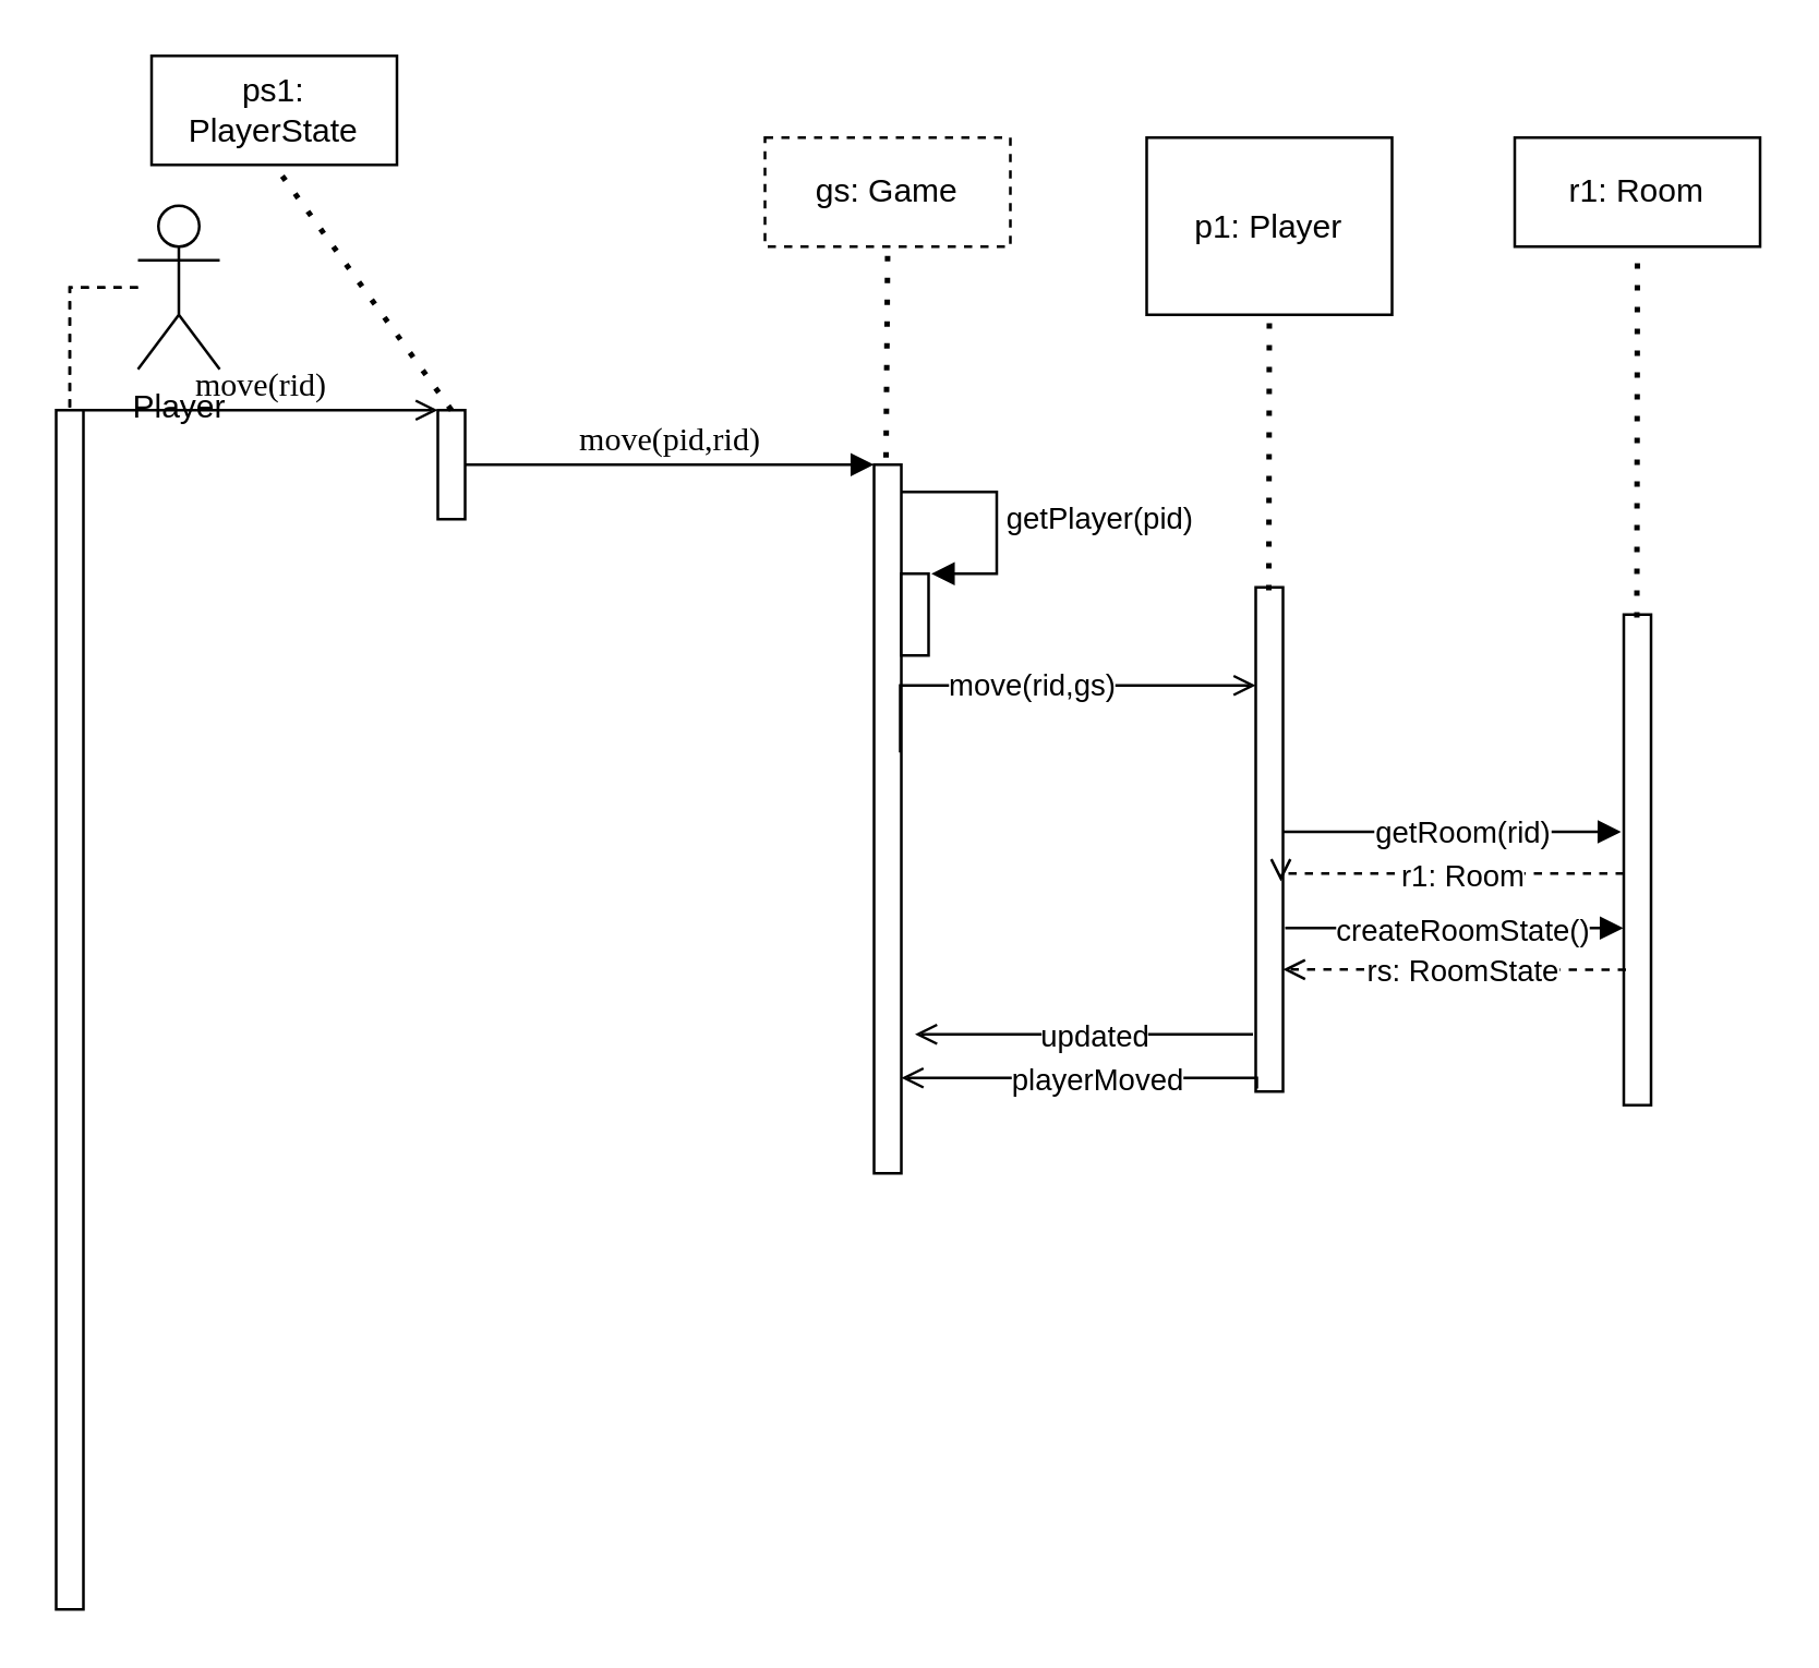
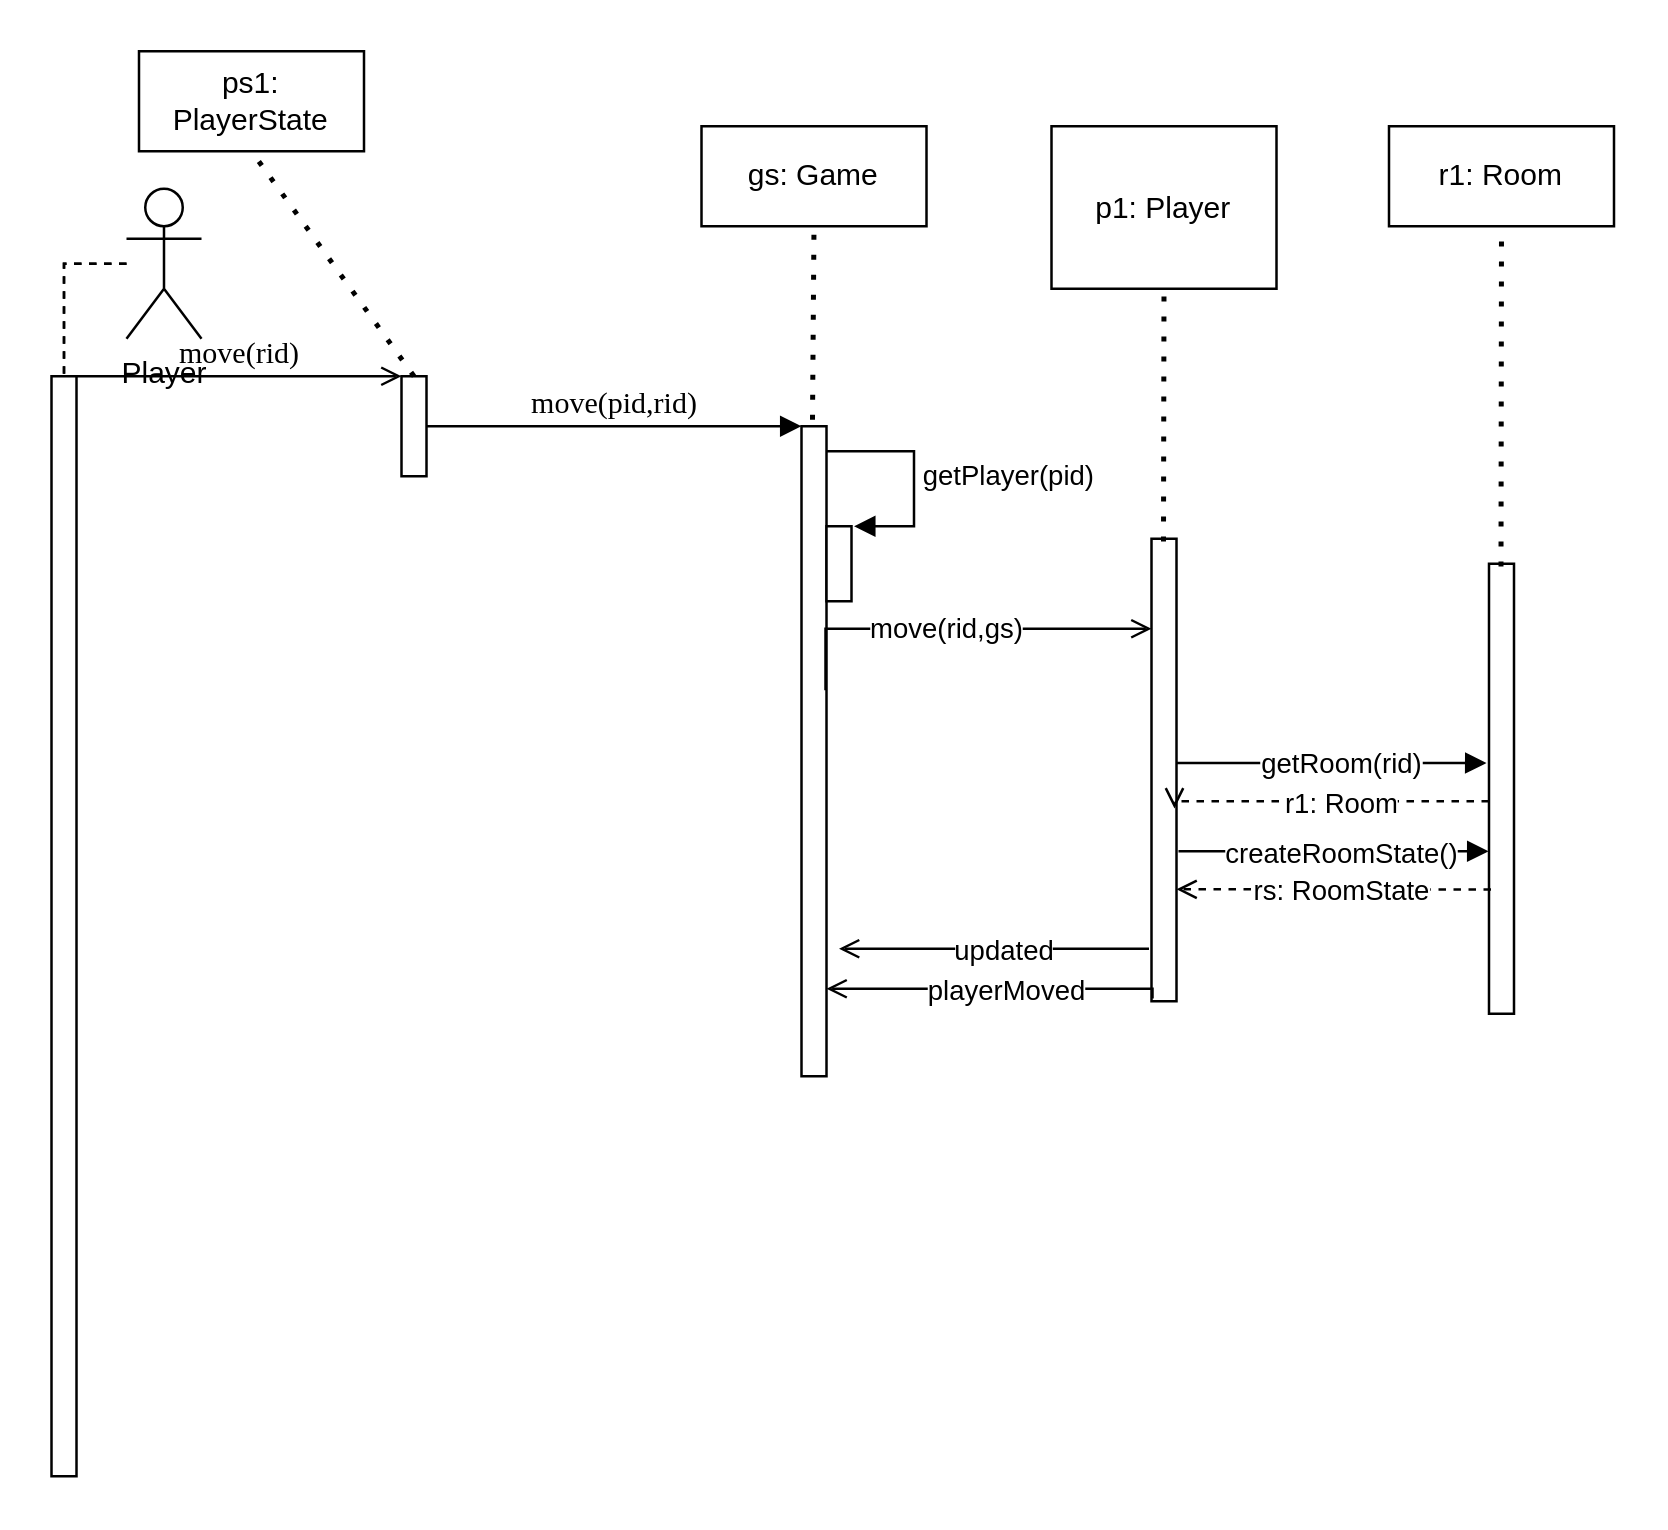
  <mxCell id="0" />
  <mxCell id="1" parent="0" />
  <mxCell id="2" style="edgeStyle=orthogonalEdgeStyle;rounded=0;orthogonalLoop=1;jettySize=auto;html=1;entryX=-0.1;entryY=0.443;entryDx=0;entryDy=0;entryPerimeter=0;endArrow=block;endFill=1;" edge="1" parent="1" source="4" target="24"><mxGeometry relative="1" as="geometry"><Array as="points"><mxPoint x="585" y="305" /></Array></mxGeometry></mxCell>
  <mxCell id="3" value="getRoom(rid)" style="edgeLabel;html=1;align=center;verticalAlign=middle;resizable=0;points=[];" vertex="1" connectable="0" parent="2"><mxGeometry x="0.269" relative="1" as="geometry"><mxPoint x="-14" as="offset" /></mxGeometry></mxCell>
  <mxCell id="4" value="" style="html=1;points=[];perimeter=orthogonalPerimeter;rounded=0;shadow=0;comic=0;labelBackgroundColor=none;strokeWidth=1;fontFamily=Verdana;fontSize=12;align=center;" parent="1" vertex="1"><mxGeometry x="460" y="215" width="10" height="185" as="geometry" /></mxCell>
  <mxCell id="5" value="move(rid)" style="html=1;verticalAlign=bottom;endArrow=open;entryX=0;entryY=0;labelBackgroundColor=none;fontFamily=Verdana;fontSize=12;edgeStyle=elbowEdgeStyle;elbow=vertical;endFill=0;" parent="1" source="35" target="10" edge="1"><mxGeometry relative="1" as="geometry"><mxPoint x="95" y="160" as="sourcePoint" /></mxGeometry></mxCell>
  <mxCell id="6" value="move(pid,rid)" style="html=1;verticalAlign=bottom;endArrow=block;entryX=0;entryY=0;labelBackgroundColor=none;fontFamily=Verdana;fontSize=12;edgeStyle=elbowEdgeStyle;elbow=vertical;" parent="1" source="10" target="13" edge="1"><mxGeometry relative="1" as="geometry"><mxPoint x="245" y="170" as="sourcePoint" /></mxGeometry></mxCell>
  <mxCell id="7" style="edgeStyle=orthogonalEdgeStyle;rounded=0;orthogonalLoop=1;jettySize=auto;html=1;dashed=1;startArrow=none;startFill=0;endArrow=none;endFill=0;" edge="1" parent="1" source="9" target="35"><mxGeometry relative="1" as="geometry" /></mxCell>
  <mxCell id="8" value="" style="edgeStyle=orthogonalEdgeStyle;rounded=0;orthogonalLoop=1;jettySize=auto;html=1;dashed=1;startArrow=none;startFill=0;endArrow=none;endFill=0;" edge="1" parent="1" source="9" target="35"><mxGeometry relative="1" as="geometry" /></mxCell>
  <mxCell id="9" value="Player" style="shape=umlActor;verticalLabelPosition=bottom;verticalAlign=top;html=1;outlineConnect=0;" vertex="1" parent="1"><mxGeometry x="50" y="75" width="30" height="60" as="geometry" /></mxCell>
  <mxCell id="10" value="" style="html=1;points=[];perimeter=orthogonalPerimeter;rounded=0;shadow=0;comic=0;labelBackgroundColor=none;strokeWidth=1;fontFamily=Verdana;fontSize=12;align=center;" parent="1" vertex="1"><mxGeometry x="160" y="150" width="10" height="40" as="geometry" /></mxCell>
  <mxCell id="11" value="ps1: PlayerState" style="rounded=0;whiteSpace=wrap;html=1;" vertex="1" parent="1"><mxGeometry x="55" y="20" width="90" height="40" as="geometry" /></mxCell>
  <mxCell id="12" value="" style="endArrow=none;dashed=1;html=1;dashPattern=1 3;strokeWidth=2;rounded=0;exitX=0.5;exitY=0;exitDx=0;exitDy=0;exitPerimeter=0;entryX=0.5;entryY=1;entryDx=0;entryDy=0;" edge="1" parent="1" source="10" target="11"><mxGeometry width="50" height="50" relative="1" as="geometry"><mxPoint x="105" y="140" as="sourcePoint" /><mxPoint x="155" y="90" as="targetPoint" /></mxGeometry></mxCell>
  <mxCell id="13" value="" style="html=1;points=[];perimeter=orthogonalPerimeter;rounded=0;shadow=0;comic=0;labelBackgroundColor=none;strokeWidth=1;fontFamily=Verdana;fontSize=12;align=center;" parent="1" vertex="1"><mxGeometry x="320" y="170" width="10" height="260" as="geometry" /></mxCell>
- <mxCell id="14" value="gs: Game" style="rounded=0;whiteSpace=wrap;html=1;dashed=1;" vertex="1" parent="1"><mxGeometry x="280" y="50" width="90" height="40" as="geometry" /></mxCell>
+ <mxCell id="14" value="gs: Game" style="rounded=0;whiteSpace=wrap;html=1;" vertex="1" parent="1"><mxGeometry x="280" y="50" width="90" height="40" as="geometry" /></mxCell>
  <mxCell id="15" value="" style="endArrow=none;dashed=1;html=1;dashPattern=1 3;strokeWidth=2;rounded=0;entryX=0.5;entryY=1;entryDx=0;entryDy=0;exitX=0.44;exitY=-0.01;exitDx=0;exitDy=0;exitPerimeter=0;" edge="1" parent="1" source="13" target="14"><mxGeometry width="50" height="50" relative="1" as="geometry"><mxPoint x="225" y="230" as="sourcePoint" /><mxPoint x="275" y="180" as="targetPoint" /></mxGeometry></mxCell>
  <mxCell id="16" value="getPlayer(pid)" style="edgeStyle=orthogonalEdgeStyle;html=1;align=left;spacingLeft=2;endArrow=block;rounded=0;" edge="1" parent="1"><mxGeometry relative="1" as="geometry"><mxPoint x="330" y="180" as="sourcePoint" /><Array as="points"><mxPoint x="365" y="180" /><mxPoint x="365" y="210" /></Array><mxPoint x="341" y="210" as="targetPoint" /></mxGeometry></mxCell>
  <mxCell id="17" style="edgeStyle=orthogonalEdgeStyle;rounded=0;orthogonalLoop=1;jettySize=auto;html=1;endArrow=open;endFill=0;exitX=0.96;exitY=0.406;exitDx=0;exitDy=0;exitPerimeter=0;" edge="1" parent="1" source="13"><mxGeometry relative="1" as="geometry"><mxPoint x="460" y="251" as="targetPoint" /><Array as="points"><mxPoint x="400" y="251" /><mxPoint x="460" y="251" /></Array></mxGeometry></mxCell>
  <mxCell id="18" value="move(rid,gs)" style="edgeLabel;html=1;align=center;verticalAlign=middle;resizable=0;points=[];" vertex="1" connectable="0" parent="17"><mxGeometry x="-0.077" y="1" relative="1" as="geometry"><mxPoint as="offset" /></mxGeometry></mxCell>
  <mxCell id="19" value="" style="html=1;points=[];perimeter=orthogonalPerimeter;rounded=0;shadow=0;comic=0;labelBackgroundColor=none;strokeWidth=1;fontFamily=Verdana;fontSize=12;align=center;" vertex="1" parent="1"><mxGeometry x="330" y="210" width="10" height="30" as="geometry" /></mxCell>
  <mxCell id="20" value="p1: Player" style="rounded=0;whiteSpace=wrap;html=1;" vertex="1" parent="1"><mxGeometry x="420" y="50" width="90" height="65" as="geometry" /></mxCell>
  <mxCell id="21" value="" style="endArrow=none;dashed=1;html=1;dashPattern=1 3;strokeWidth=2;rounded=0;entryX=0.5;entryY=1;entryDx=0;entryDy=0;exitX=0.48;exitY=0.006;exitDx=0;exitDy=0;exitPerimeter=0;" edge="1" parent="1" source="4" target="20"><mxGeometry width="50" height="50" relative="1" as="geometry"><mxPoint x="415" y="300" as="sourcePoint" /><mxPoint x="465" y="250" as="targetPoint" /></mxGeometry></mxCell>
  <mxCell id="22" style="edgeStyle=orthogonalEdgeStyle;rounded=0;orthogonalLoop=1;jettySize=auto;html=1;entryX=0.92;entryY=0.583;entryDx=0;entryDy=0;entryPerimeter=0;endArrow=open;endFill=0;dashed=1;" edge="1" parent="1" source="24" target="4"><mxGeometry relative="1" as="geometry"><Array as="points"><mxPoint x="565" y="320" /><mxPoint x="565" y="320" /></Array></mxGeometry></mxCell>
  <mxCell id="23" value="r1: Room" style="edgeLabel;html=1;align=center;verticalAlign=middle;resizable=0;points=[];" vertex="1" connectable="0" parent="22"><mxGeometry x="-0.513" relative="1" as="geometry"><mxPoint x="-29" as="offset" /></mxGeometry></mxCell>
  <mxCell id="24" value="" style="html=1;points=[];perimeter=orthogonalPerimeter;rounded=0;shadow=0;comic=0;labelBackgroundColor=none;strokeWidth=1;fontFamily=Verdana;fontSize=12;align=center;" vertex="1" parent="1"><mxGeometry x="595" y="225" width="10" height="180" as="geometry" /></mxCell>
  <mxCell id="25" value="r1: Room" style="rounded=0;whiteSpace=wrap;html=1;" vertex="1" parent="1"><mxGeometry x="555" y="50" width="90" height="40" as="geometry" /></mxCell>
  <mxCell id="26" value="" style="endArrow=none;dashed=1;html=1;dashPattern=1 3;strokeWidth=2;rounded=0;entryX=0.5;entryY=1;entryDx=0;entryDy=0;exitX=0.48;exitY=0.006;exitDx=0;exitDy=0;exitPerimeter=0;" edge="1" parent="1" source="24" target="25"><mxGeometry width="50" height="50" relative="1" as="geometry"><mxPoint x="425" y="310" as="sourcePoint" /><mxPoint x="475" y="260" as="targetPoint" /></mxGeometry></mxCell>
  <mxCell id="27" style="edgeStyle=orthogonalEdgeStyle;rounded=0;orthogonalLoop=1;jettySize=auto;html=1;entryX=-0.1;entryY=0.443;entryDx=0;entryDy=0;entryPerimeter=0;endArrow=block;endFill=1;" edge="1" parent="1"><mxGeometry relative="1" as="geometry"><mxPoint x="470.8" y="340" as="sourcePoint" /><mxPoint x="594.8" y="340.02" as="targetPoint" /><Array as="points"><mxPoint x="585.8" y="340.28" /></Array></mxGeometry></mxCell>
  <mxCell id="28" value="createRoomState()" style="edgeLabel;html=1;align=center;verticalAlign=middle;resizable=0;points=[];" vertex="1" connectable="0" parent="27"><mxGeometry x="0.269" relative="1" as="geometry"><mxPoint x="-14" as="offset" /></mxGeometry></mxCell>
  <mxCell id="29" style="edgeStyle=orthogonalEdgeStyle;rounded=0;orthogonalLoop=1;jettySize=auto;html=1;entryX=0.92;entryY=0.583;entryDx=0;entryDy=0;entryPerimeter=0;endArrow=open;endFill=0;dashed=1;" edge="1" parent="1"><mxGeometry relative="1" as="geometry"><mxPoint x="595.8" y="355.28" as="sourcePoint" /><mxPoint x="470" y="355.22" as="targetPoint" /><Array as="points"><mxPoint x="565.8" y="355.28" /><mxPoint x="565.8" y="355.28" /></Array></mxGeometry></mxCell>
  <mxCell id="30" value="rs: RoomState" style="edgeLabel;html=1;align=center;verticalAlign=middle;resizable=0;points=[];" vertex="1" connectable="0" parent="29"><mxGeometry x="-0.513" relative="1" as="geometry"><mxPoint x="-29" as="offset" /></mxGeometry></mxCell>
  <mxCell id="31" style="edgeStyle=orthogonalEdgeStyle;rounded=0;orthogonalLoop=1;jettySize=auto;html=1;entryX=-0.1;entryY=0.443;entryDx=0;entryDy=0;entryPerimeter=0;endArrow=none;endFill=0;startArrow=open;startFill=0;" edge="1" parent="1"><mxGeometry relative="1" as="geometry"><mxPoint x="335" y="379" as="sourcePoint" /><mxPoint x="459" y="379.02" as="targetPoint" /><Array as="points"><mxPoint x="450" y="379.28" /></Array></mxGeometry></mxCell>
  <mxCell id="32" value="updated" style="edgeLabel;html=1;align=center;verticalAlign=middle;resizable=0;points=[];" vertex="1" connectable="0" parent="31"><mxGeometry x="0.269" relative="1" as="geometry"><mxPoint x="-14" as="offset" /></mxGeometry></mxCell>
  <mxCell id="33" style="edgeStyle=orthogonalEdgeStyle;rounded=0;orthogonalLoop=1;jettySize=auto;html=1;entryX=0.04;entryY=0.994;entryDx=0;entryDy=0;entryPerimeter=0;endArrow=none;endFill=0;startArrow=open;startFill=0;" edge="1" parent="1" target="4"><mxGeometry relative="1" as="geometry"><mxPoint x="330" y="395" as="sourcePoint" /><mxPoint x="454" y="395.02" as="targetPoint" /><Array as="points"><mxPoint x="460" y="395" /></Array></mxGeometry></mxCell>
  <mxCell id="34" value="playerMoved" style="edgeLabel;html=1;align=center;verticalAlign=middle;resizable=0;points=[];" vertex="1" connectable="0" parent="33"><mxGeometry x="0.269" relative="1" as="geometry"><mxPoint x="-14" as="offset" /></mxGeometry></mxCell>
  <mxCell id="35" value="" style="html=1;points=[];perimeter=orthogonalPerimeter;rounded=0;shadow=0;comic=0;labelBackgroundColor=none;strokeWidth=1;fontFamily=Verdana;fontSize=12;align=center;" parent="1" vertex="1"><mxGeometry x="20" y="150" width="10" height="440" as="geometry" /></mxCell>
